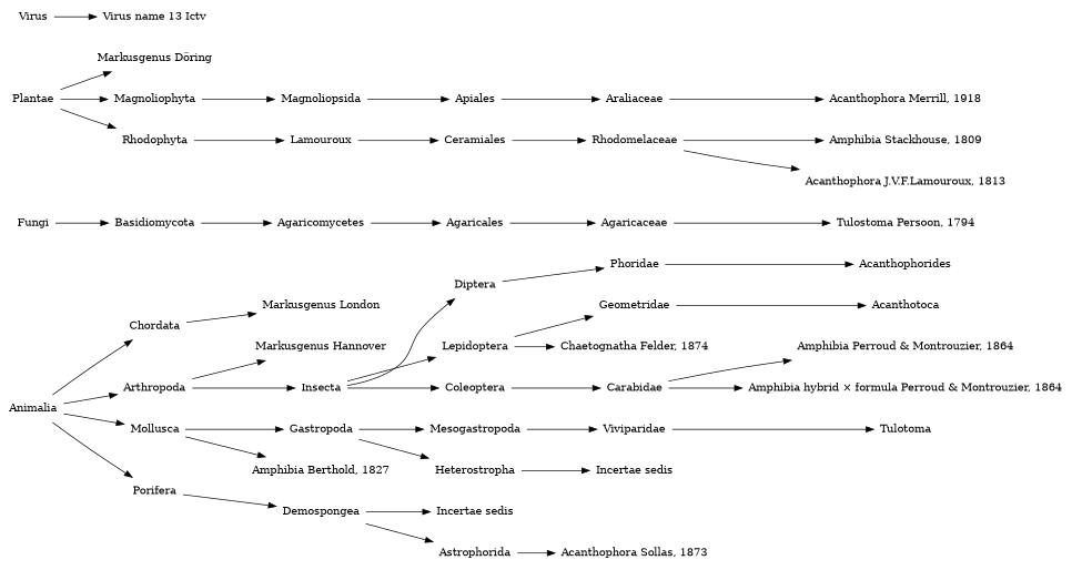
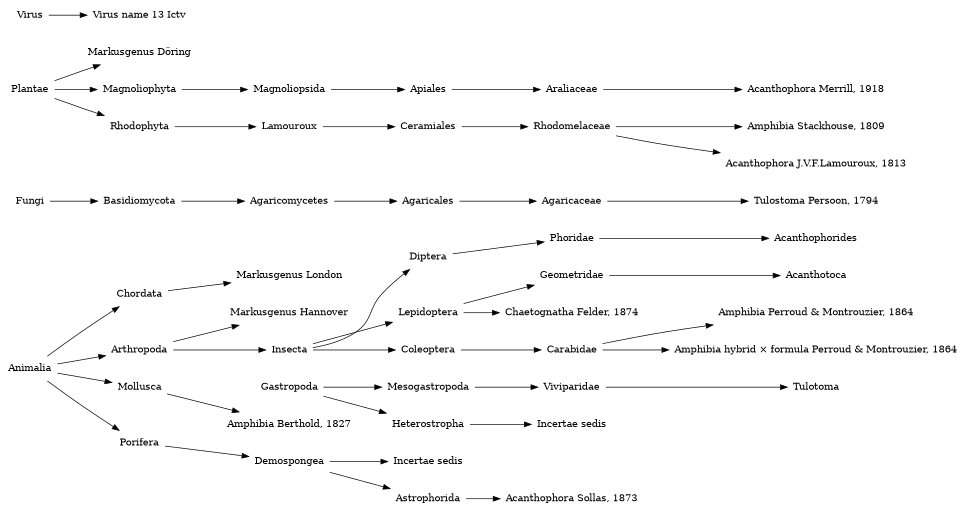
  digraph {
    rankdir=LR
    node [shape=plaintext]
    n1 [label=Animalia]
    n2 [label=Chordata]
    n3 [label=Arthropoda]
    n4 [label=Mollusca]
    n5 [label=Porifera]
    n6 [label="Markusgenus London"]
    n7 [label="Markusgenus Hannover"]
    n8 [label=Insecta]
    n9 [label=Gastropoda]
    n10 [label="Amphibia Berthold, 1827"]
    n11 [label=Demospongea]
    n12 [label=Diptera]
    n13 [label=Lepidoptera]
    n14 [label=Coleoptera]
    n15 [label=Mesogastropoda]
    n16 [label=Heterostropha]
    n17 [label="Incertae sedis"]
    n18 [label=Astrophorida]
    n19 [label=Phoridae]
    n20 [label=Geometridae]
    n21 [label="Chaetognatha Felder, 1874"]
    n22 [label=Carabidae]
    n23 [label=Acanthophorides]
    n24 [label=Acanthotoca]
    n25 [label="Amphibia Perroud & Montrouzier, 1864"]
    n26 [label="Amphibia hybrid × formula Perroud & Montrouzier, 1864"]
    n27 [label=Viviparidae]
    n28 [label="Incertae sedis"]
    n29 [label=Tulotoma]
    n30 [label="Acanthophora Sollas, 1873"]
    n31 [label=Fungi]
    n32 [label=Basidiomycota]
    n33 [label=Agaricomycetes]
    n34 [label=Agaricales]
    n35 [label=Agaricaceae]
    n36 [label="Tulostoma Persoon, 1794"]
    n37 [label=Plantae]
    n38 [label="Markusgenus Döring"]
    n39 [label=Magnoliophyta]
    n40 [label=Rhodophyta]
    n41 [label=Magnoliopsida]
    n42 [label=Lamouroux]
    n43 [label=Apiales]
    n44 [label=Ceramiales]
    n45 [label=Araliaceae]
    n46 [label="Acanthophora Merrill, 1918"]
    n47 [label=Rhodomelaceae]
    n48 [label="Amphibia Stackhouse, 1809"]
    n49 [label="Acanthophora J.V.F.Lamouroux, 1813"]
    n50 [label=Virus]
    n51 [label="Virus name 13 Ictv"]
    n1 -> n2
    n1 -> n3
    n1 -> n4
    n1 -> n5
    n2 -> n6
    n3 -> n7
    n3 -> n8
-   n4 -> n9
    n4 -> n10
    n5 -> n11
    n8 -> n12
    n8 -> n13
    n8 -> n14
    n9 -> n15
    n9 -> n16
    n11 -> n17
    n11 -> n18
    n12 -> n19
    n13 -> n20
    n13 -> n21
    n14 -> n22
    n15 -> n27
    n16 -> n28
    n18 -> n30
    n19 -> n23
    n20 -> n24
    n22 -> n25
    n22 -> n26
    n27 -> n29
    n31 -> n32
    n32 -> n33
    n33 -> n34
    n34 -> n35
    n35 -> n36
    n37 -> n38
    n37 -> n39
    n37 -> n40
    n39 -> n41
    n40 -> n42
    n41 -> n43
    n42 -> n44
    n43 -> n45
    n44 -> n47
    n45 -> n46
    n47 -> n48
    n47 -> n49
    n50 -> n51
  }
